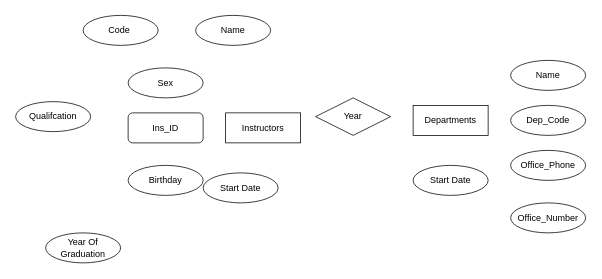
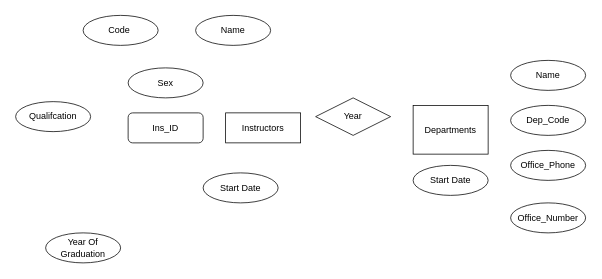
  <mxCell id="0" />
  <mxCell id="1" parent="0" />
- <mxCell id="2" value="Departments" style="whiteSpace=wrap;html=1;align=center;" vertex="1" parent="1"><mxGeometry x="550" y="140" width="100" height="40" as="geometry" /></mxCell>
+ <mxCell id="2" value="Departments" style="whiteSpace=wrap;html=1;align=center;" vertex="1" parent="1"><mxGeometry x="550" y="140" width="100" height="65" as="geometry" /></mxCell>
  <mxCell id="3" value="Instructors" style="whiteSpace=wrap;html=1;align=center;" vertex="1" parent="1"><mxGeometry x="300" y="150" width="100" height="40" as="geometry" /></mxCell>
  <mxCell id="4" value="Start Date" style="ellipse;whiteSpace=wrap;html=1;align=center;" vertex="1" parent="1"><mxGeometry x="550" y="220" width="100" height="40" as="geometry" /></mxCell>
  <mxCell id="5" value="Office_Phone" style="ellipse;whiteSpace=wrap;html=1;align=center;" vertex="1" parent="1"><mxGeometry x="680" y="200" width="100" height="40" as="geometry" /></mxCell>
  <mxCell id="6" value="Office_Number" style="ellipse;whiteSpace=wrap;html=1;align=center;" vertex="1" parent="1"><mxGeometry x="680" y="270" width="100" height="40" as="geometry" /></mxCell>
  <mxCell id="7" value="Dep_Code" style="ellipse;whiteSpace=wrap;html=1;align=center;" vertex="1" parent="1"><mxGeometry x="680" y="140" width="100" height="40" as="geometry" /></mxCell>
  <mxCell id="8" value="Name" style="ellipse;whiteSpace=wrap;html=1;align=center;" vertex="1" parent="1"><mxGeometry x="680" y="80" width="100" height="40" as="geometry" /></mxCell>
  <mxCell id="9" value="Year" style="shape=rhombus;perimeter=rhombusPerimeter;whiteSpace=wrap;html=1;align=center;" vertex="1" parent="1"><mxGeometry x="420" y="130" width="100" height="50" as="geometry" /></mxCell>
- <mxCell id="10" value="Birthday" style="ellipse;whiteSpace=wrap;html=1;align=center;" vertex="1" parent="1"><mxGeometry x="170" y="220" width="100" height="40" as="geometry" /></mxCell>
  <mxCell id="11" value="Ins_ID" style="whiteSpace=wrap;html=1;align=center;rounded=1;" vertex="1" parent="1"><mxGeometry x="170" y="150" width="100" height="40" as="geometry" /></mxCell>
  <mxCell id="12" value="Start Date" style="ellipse;whiteSpace=wrap;html=1;align=center;" vertex="1" parent="1"><mxGeometry x="270" y="230" width="100" height="40" as="geometry" /></mxCell>
  <mxCell id="13" value="Code&amp;nbsp;" style="ellipse;whiteSpace=wrap;html=1;align=center;" vertex="1" parent="1"><mxGeometry x="110" y="20" width="100" height="40" as="geometry" /></mxCell>
  <mxCell id="14" value="Name" style="ellipse;whiteSpace=wrap;html=1;align=center;" vertex="1" parent="1"><mxGeometry x="260" y="20" width="100" height="40" as="geometry" /></mxCell>
  <mxCell id="15" value="Sex" style="ellipse;whiteSpace=wrap;html=1;align=center;" vertex="1" parent="1"><mxGeometry x="170" y="90" width="100" height="40" as="geometry" /></mxCell>
  <mxCell id="16" value="Qualifcation" style="ellipse;whiteSpace=wrap;html=1;align=center;" vertex="1" parent="1"><mxGeometry x="20" y="135" width="100" height="40" as="geometry" /></mxCell>
  <mxCell id="17" value="Year Of Graduation" style="ellipse;whiteSpace=wrap;html=1;align=center;" vertex="1" parent="1"><mxGeometry x="60" y="310" width="100" height="40" as="geometry" /></mxCell>
